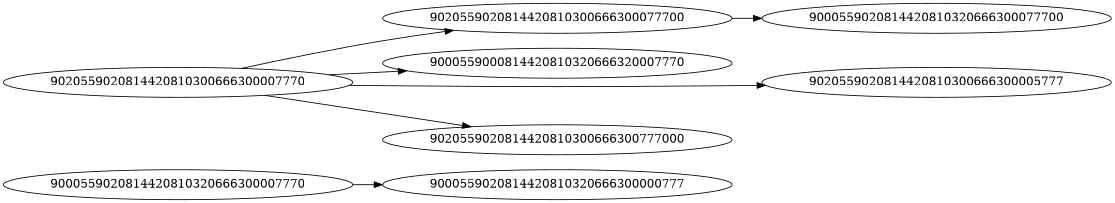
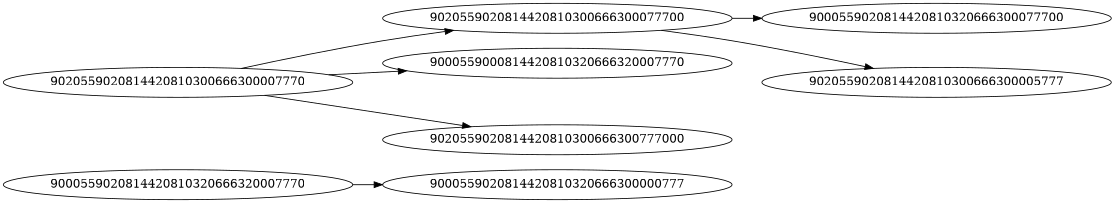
  digraph {
    rankdir=LR
-   9000559020814420810320666300007770
+   9000559020814420810320666300007770 [label=9000559020814420810320666320007770]
    9000559020814420810320666300000777
    9020559020814420810300666300007770
    9020559020814420810300666300077700
    9000559000814420810320666320007770
    n6 [label=9020559020814420810300666300005777]
    9020559020814420810300666300777000
    9000559020814420810320666300077700
    9000559020814420810320666300007770 -> 9000559020814420810320666300000777
    9020559020814420810300666300007770 -> 9020559020814420810300666300077700
    9020559020814420810300666300007770 -> 9000559000814420810320666320007770
-   9020559020814420810300666300007770 -> n6
+   9020559020814420810300666300077700 -> n6
    9020559020814420810300666300007770 -> 9020559020814420810300666300777000
    9020559020814420810300666300077700 -> 9000559020814420810320666300077700
  }
